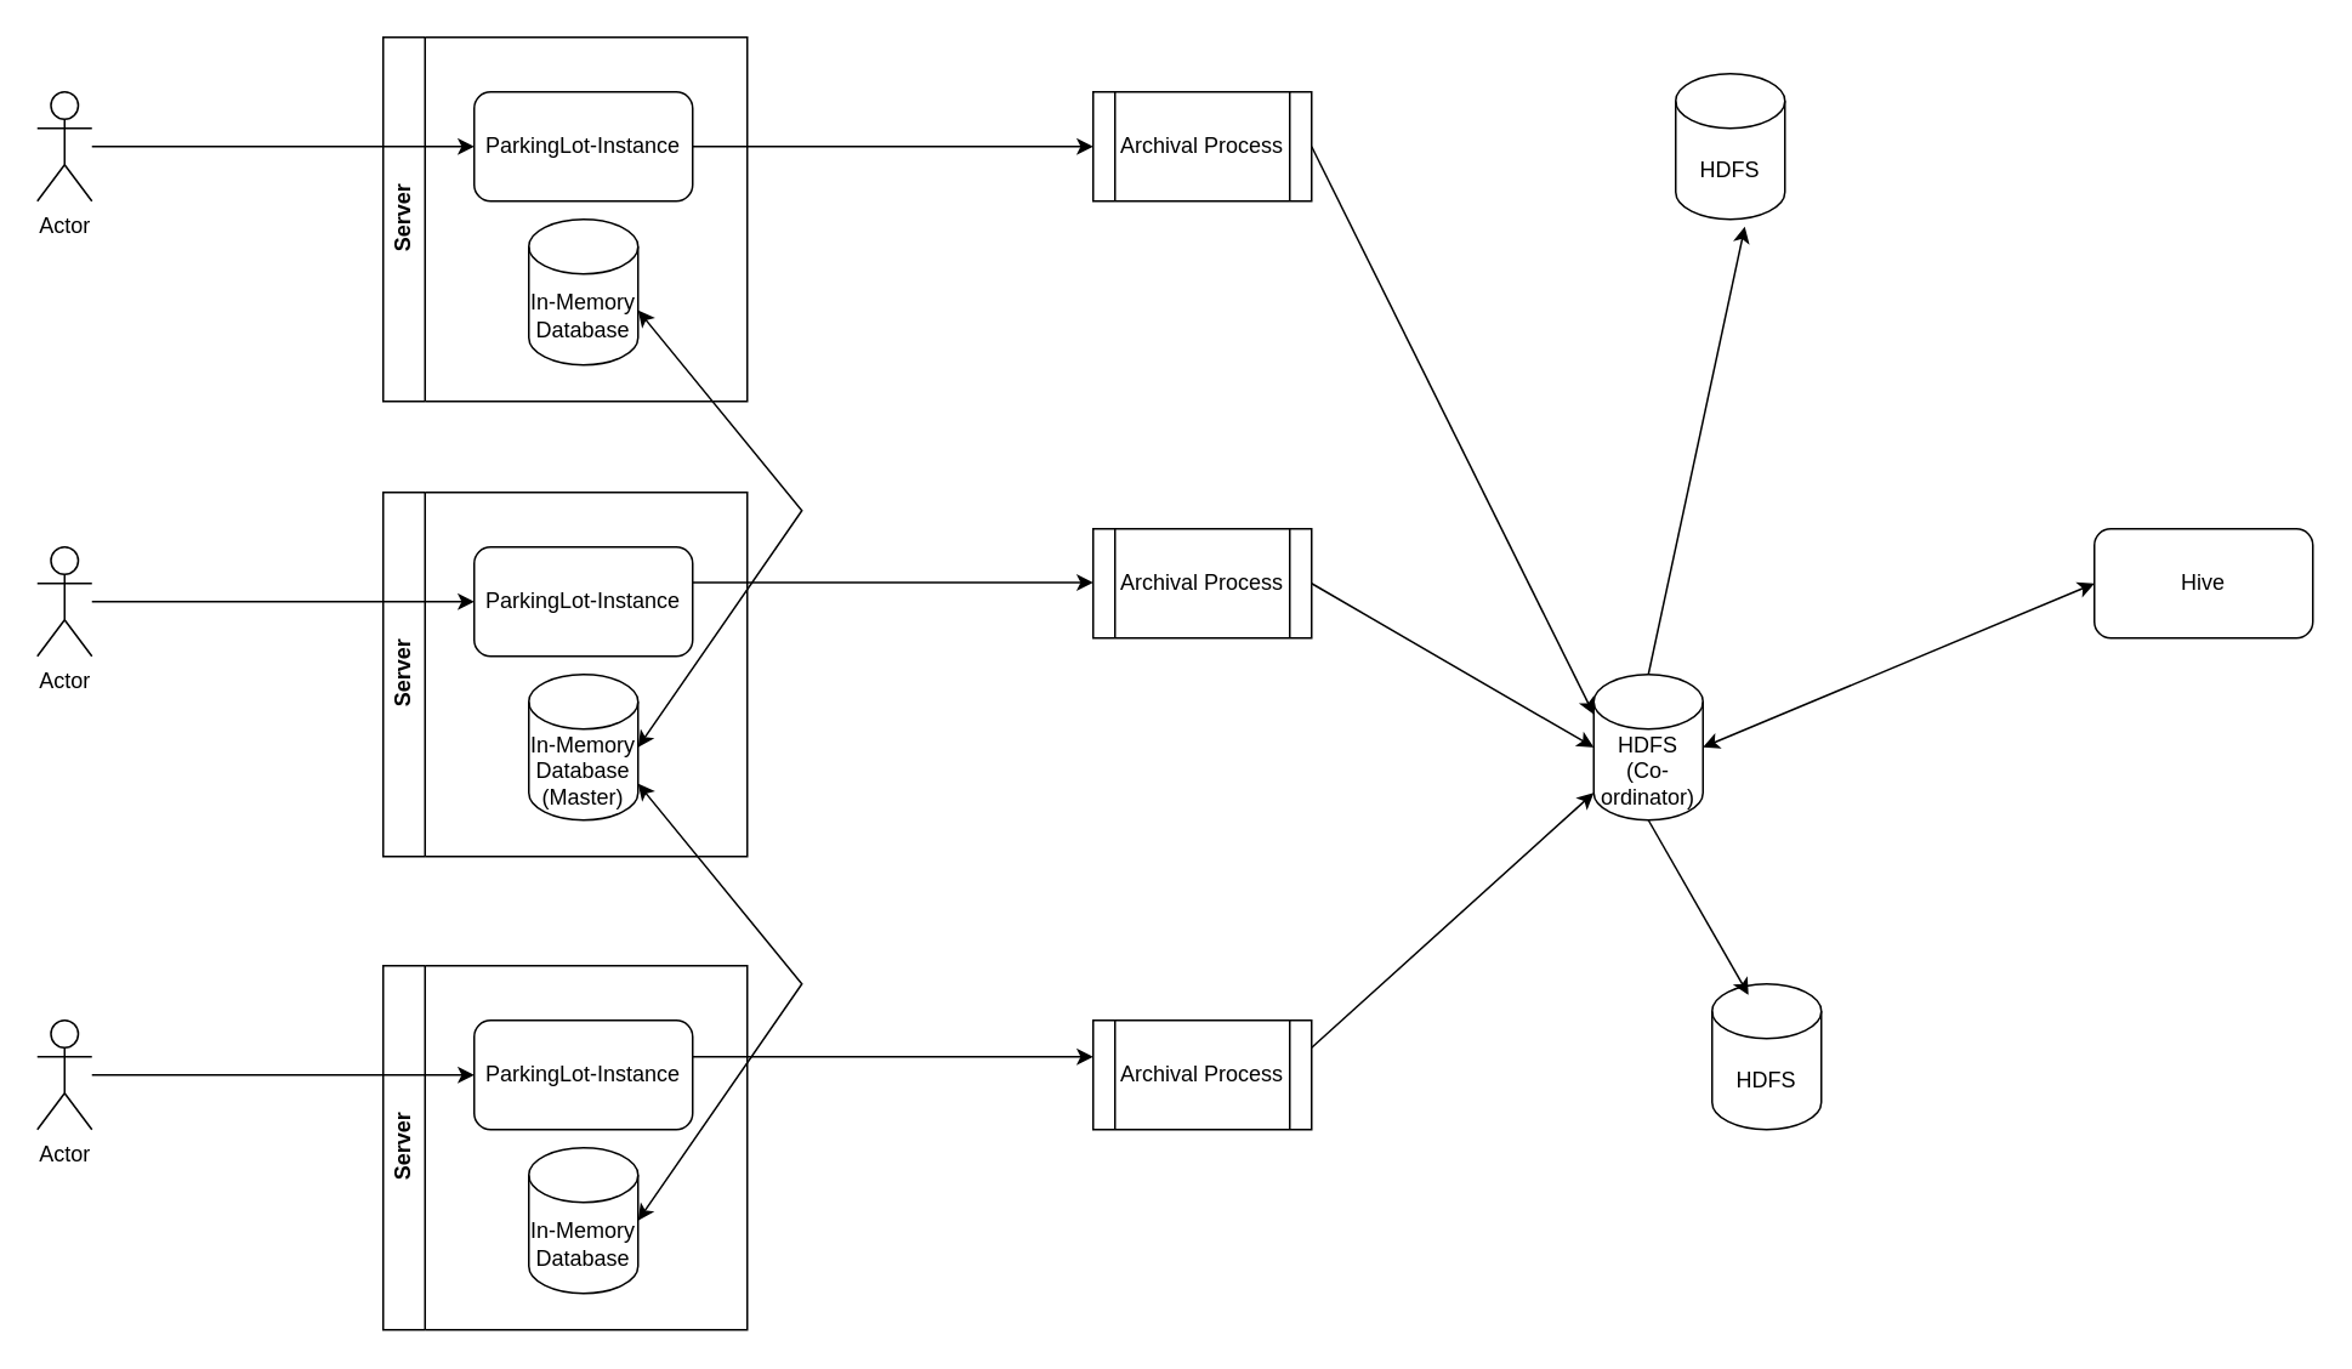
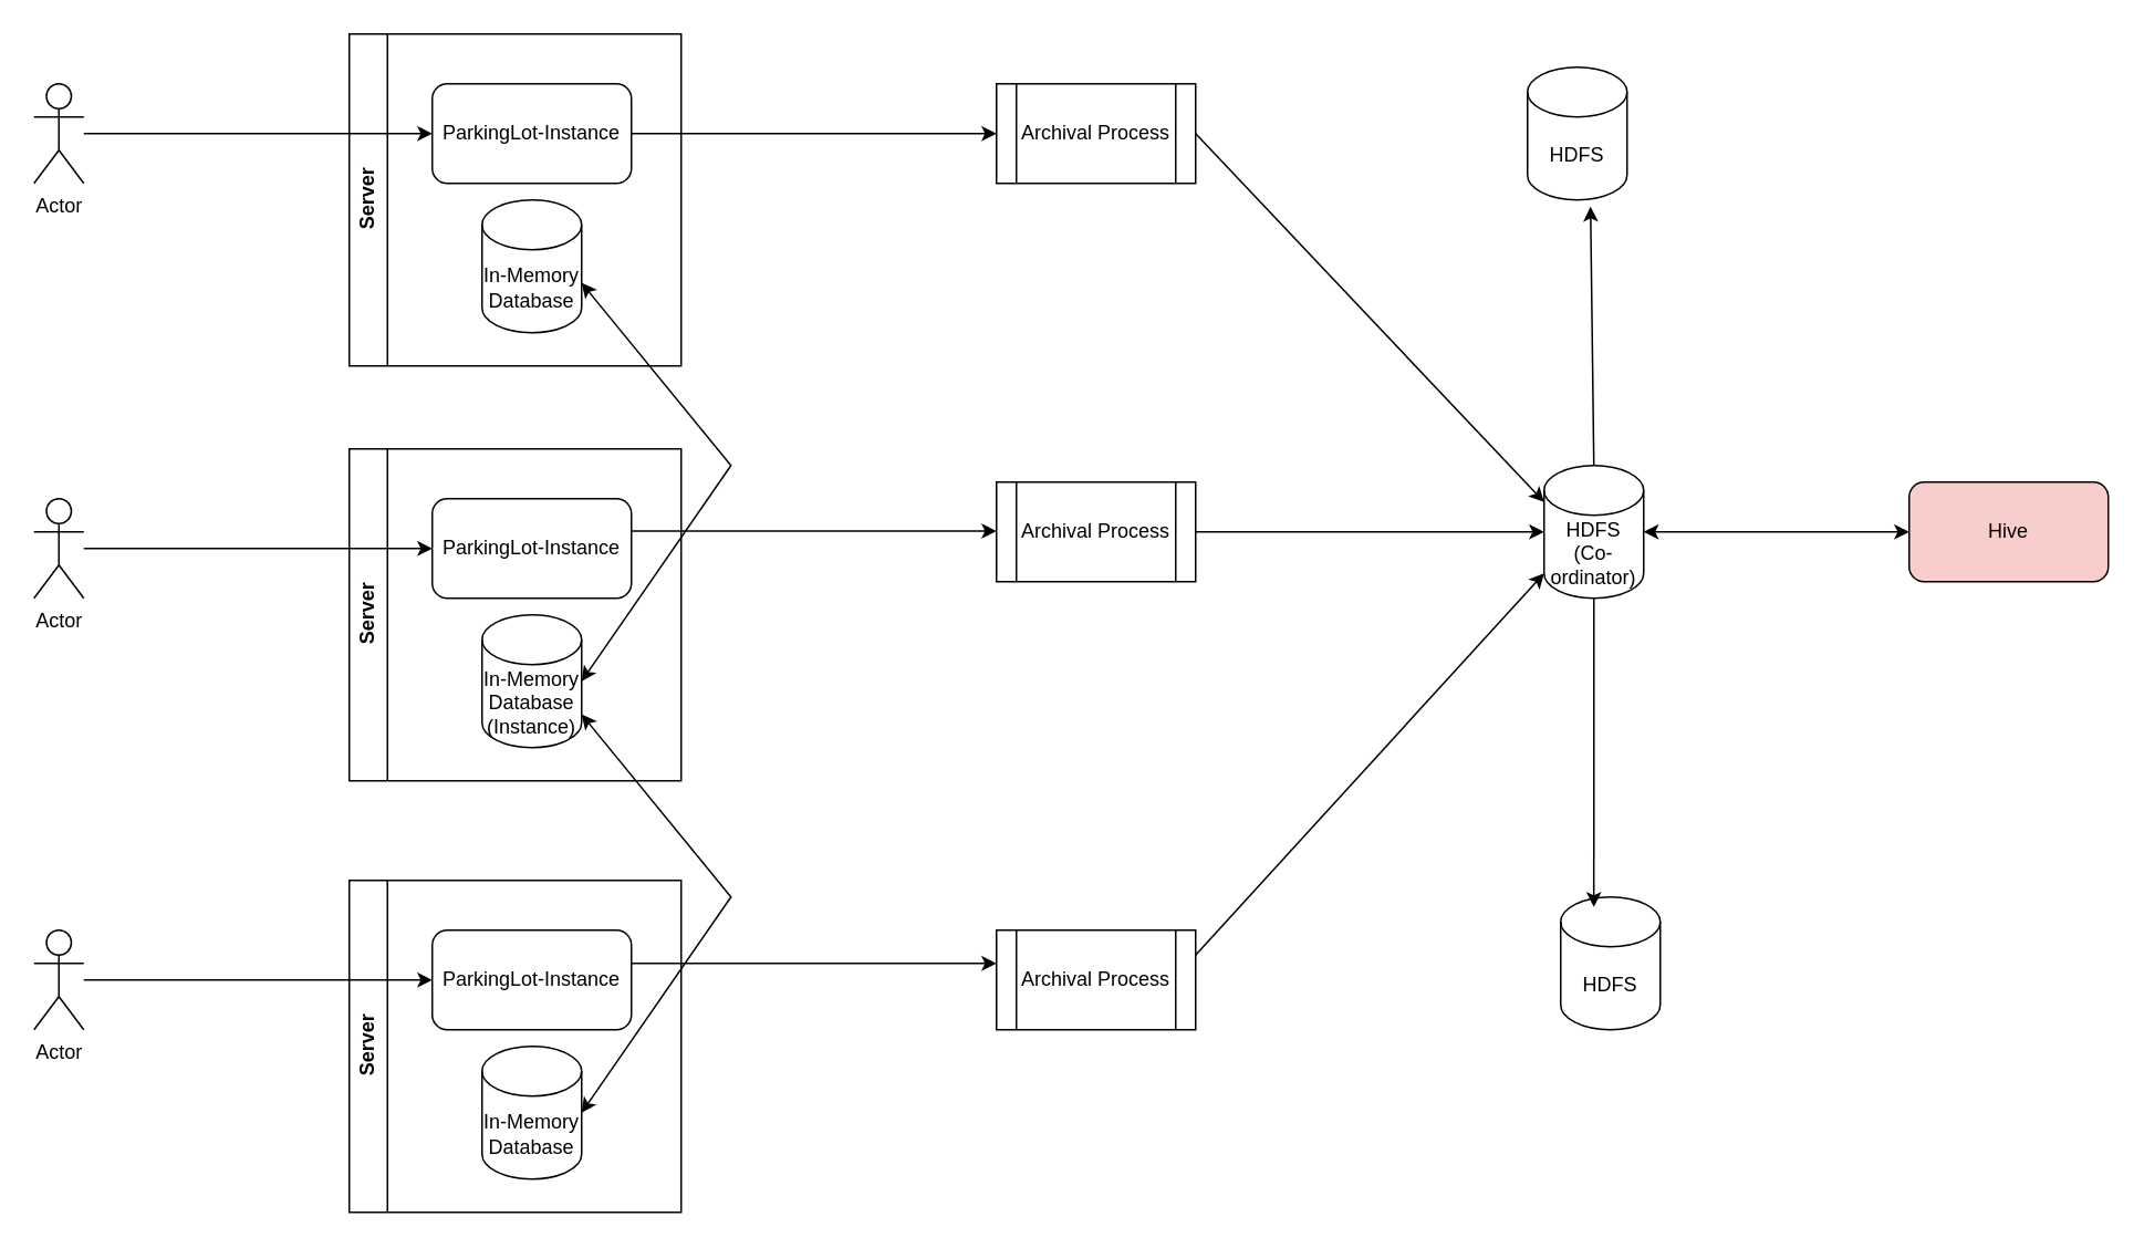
  <mxCell id="0" />
  <mxCell id="1" parent="0" />
  <mxCell id="2" value="ParkingLot-Instance" style="rounded=1;whiteSpace=wrap;html=1;" vertex="1" parent="1"><mxGeometry x="260" y="300" width="120" height="60" as="geometry" /></mxCell>
- <mxCell id="3" value="In-Memory&lt;br&gt;Database&lt;br&gt;(Master)" style="shape=cylinder3;whiteSpace=wrap;html=1;boundedLbl=1;backgroundOutline=1;size=15;" vertex="1" parent="1"><mxGeometry x="290" y="370" width="60" height="80" as="geometry" /></mxCell>
+ <mxCell id="3" value="In-Memory&lt;br&gt;Database&lt;br&gt;(Instance)" style="shape=cylinder3;whiteSpace=wrap;html=1;boundedLbl=1;backgroundOutline=1;size=15;" vertex="1" parent="1"><mxGeometry x="290" y="370" width="60" height="80" as="geometry" /></mxCell>
  <mxCell id="4" value="Server" style="swimlane;horizontal=0;whiteSpace=wrap;html=1;" vertex="1" parent="1"><mxGeometry x="210" y="270" width="200" height="200" as="geometry" /></mxCell>
  <mxCell id="5" value="ParkingLot-Instance" style="rounded=1;whiteSpace=wrap;html=1;" vertex="1" parent="1"><mxGeometry x="260" y="50" width="120" height="60" as="geometry" /></mxCell>
  <mxCell id="6" value="In-Memory&lt;br&gt;Database" style="shape=cylinder3;whiteSpace=wrap;html=1;boundedLbl=1;backgroundOutline=1;size=15;" vertex="1" parent="1"><mxGeometry x="290" y="120" width="60" height="80" as="geometry" /></mxCell>
  <mxCell id="7" value="Server" style="swimlane;horizontal=0;whiteSpace=wrap;html=1;" vertex="1" parent="1"><mxGeometry x="210" y="20" width="200" height="200" as="geometry" /></mxCell>
  <mxCell id="8" value="ParkingLot-Instance" style="rounded=1;whiteSpace=wrap;html=1;" vertex="1" parent="1"><mxGeometry x="260" y="560" width="120" height="60" as="geometry" /></mxCell>
  <mxCell id="9" value="In-Memory&lt;br&gt;Database" style="shape=cylinder3;whiteSpace=wrap;html=1;boundedLbl=1;backgroundOutline=1;size=15;" vertex="1" parent="1"><mxGeometry x="290" y="630" width="60" height="80" as="geometry" /></mxCell>
  <mxCell id="10" value="Server" style="swimlane;horizontal=0;whiteSpace=wrap;html=1;" vertex="1" parent="1"><mxGeometry x="210" y="530" width="200" height="200" as="geometry" /></mxCell>
  <mxCell id="11" value="Actor" style="shape=umlActor;verticalLabelPosition=bottom;verticalAlign=top;html=1;outlineConnect=0;" vertex="1" parent="1"><mxGeometry x="20" y="300" width="30" height="60" as="geometry" /></mxCell>
  <mxCell id="12" value="" style="endArrow=classic;html=1;rounded=0;" edge="1" parent="1" source="11" target="2"><mxGeometry width="50" height="50" relative="1" as="geometry"><mxPoint x="-10" y="420" as="sourcePoint" /><mxPoint x="60.711" y="370" as="targetPoint" /></mxGeometry></mxCell>
  <mxCell id="13" value="Actor" style="shape=umlActor;verticalLabelPosition=bottom;verticalAlign=top;html=1;outlineConnect=0;" vertex="1" parent="1"><mxGeometry x="20" y="560" width="30" height="60" as="geometry" /></mxCell>
  <mxCell id="14" value="" style="endArrow=classic;html=1;rounded=0;" edge="1" parent="1" source="13"><mxGeometry width="50" height="50" relative="1" as="geometry"><mxPoint x="-10" y="680" as="sourcePoint" /><mxPoint x="260" y="590" as="targetPoint" /></mxGeometry></mxCell>
  <mxCell id="15" value="Actor" style="shape=umlActor;verticalLabelPosition=bottom;verticalAlign=top;html=1;outlineConnect=0;" vertex="1" parent="1"><mxGeometry x="20" y="50" width="30" height="60" as="geometry" /></mxCell>
  <mxCell id="16" value="" style="endArrow=classic;html=1;rounded=0;" edge="1" parent="1" source="15"><mxGeometry width="50" height="50" relative="1" as="geometry"><mxPoint x="-10" y="170" as="sourcePoint" /><mxPoint x="260" y="80" as="targetPoint" /></mxGeometry></mxCell>
  <mxCell id="17" value="HDFS" style="shape=cylinder3;whiteSpace=wrap;html=1;boundedLbl=1;backgroundOutline=1;size=15;" vertex="1" parent="1"><mxGeometry x="920" y="40" width="60" height="80" as="geometry" /></mxCell>
- <mxCell id="18" value="HDFS&lt;br&gt;(Co-ordinator)" style="shape=cylinder3;whiteSpace=wrap;html=1;boundedLbl=1;backgroundOutline=1;size=15;" vertex="1" parent="1"><mxGeometry x="875" y="370" width="60" height="80" as="geometry" /></mxCell>
+ <mxCell id="18" value="HDFS&lt;br&gt;(Co-ordinator)" style="shape=cylinder3;whiteSpace=wrap;html=1;boundedLbl=1;backgroundOutline=1;size=15;" vertex="1" parent="1"><mxGeometry x="930" y="280" width="60" height="80" as="geometry" /></mxCell>
  <mxCell id="19" value="HDFS" style="shape=cylinder3;whiteSpace=wrap;html=1;boundedLbl=1;backgroundOutline=1;size=15;" vertex="1" parent="1"><mxGeometry x="940" y="540" width="60" height="80" as="geometry" /></mxCell>
  <mxCell id="20" value="Archival Process" style="shape=process;whiteSpace=wrap;html=1;backgroundOutline=1;" vertex="1" parent="1"><mxGeometry x="600" y="50" width="120" height="60" as="geometry" /></mxCell>
  <mxCell id="21" value="Archival Process" style="shape=process;whiteSpace=wrap;html=1;backgroundOutline=1;" vertex="1" parent="1"><mxGeometry x="600" y="290" width="120" height="60" as="geometry" /></mxCell>
  <mxCell id="22" value="Archival Process" style="shape=process;whiteSpace=wrap;html=1;backgroundOutline=1;" vertex="1" parent="1"><mxGeometry x="600" y="560" width="120" height="60" as="geometry" /></mxCell>
  <mxCell id="23" value="" style="endArrow=classic;startArrow=classic;html=1;rounded=0;exitX=1;exitY=0.5;exitDx=0;exitDy=0;exitPerimeter=0;" edge="1" parent="1" source="3"><mxGeometry width="50" height="50" relative="1" as="geometry"><mxPoint x="480" y="270" as="sourcePoint" /><mxPoint x="350" y="170" as="targetPoint" /><Array as="points"><mxPoint x="440" y="280" /></Array></mxGeometry></mxCell>
  <mxCell id="24" value="" style="endArrow=classic;startArrow=classic;html=1;rounded=0;exitX=1;exitY=0.5;exitDx=0;exitDy=0;exitPerimeter=0;" edge="1" parent="1"><mxGeometry width="50" height="50" relative="1" as="geometry"><mxPoint x="350" y="670" as="sourcePoint" /><mxPoint x="350" y="430" as="targetPoint" /><Array as="points"><mxPoint x="440" y="540" /></Array></mxGeometry></mxCell>
  <mxCell id="25" value="" style="endArrow=classic;html=1;rounded=0;exitX=1;exitY=0.5;exitDx=0;exitDy=0;entryX=0;entryY=0.5;entryDx=0;entryDy=0;" edge="1" parent="1" source="5" target="20"><mxGeometry width="50" height="50" relative="1" as="geometry"><mxPoint x="490" y="290" as="sourcePoint" /><mxPoint x="540" y="240" as="targetPoint" /></mxGeometry></mxCell>
  <mxCell id="26" value="" style="endArrow=classic;html=1;rounded=0;exitX=1;exitY=0.5;exitDx=0;exitDy=0;entryX=0;entryY=0.5;entryDx=0;entryDy=0;" edge="1" parent="1"><mxGeometry width="50" height="50" relative="1" as="geometry"><mxPoint x="380" y="319.5" as="sourcePoint" /><mxPoint x="600" y="319.5" as="targetPoint" /></mxGeometry></mxCell>
  <mxCell id="27" value="" style="endArrow=classic;html=1;rounded=0;exitX=1;exitY=0.5;exitDx=0;exitDy=0;entryX=0;entryY=0.5;entryDx=0;entryDy=0;" edge="1" parent="1"><mxGeometry width="50" height="50" relative="1" as="geometry"><mxPoint x="380" y="580" as="sourcePoint" /><mxPoint x="600" y="580" as="targetPoint" /></mxGeometry></mxCell>
  <mxCell id="28" value="" style="endArrow=classic;html=1;rounded=0;exitX=1;exitY=0.5;exitDx=0;exitDy=0;entryX=0;entryY=0.275;entryDx=0;entryDy=0;entryPerimeter=0;" edge="1" parent="1" source="20" target="18"><mxGeometry width="50" height="50" relative="1" as="geometry"><mxPoint x="730" y="250" as="sourcePoint" /><mxPoint x="780" y="200" as="targetPoint" /></mxGeometry></mxCell>
  <mxCell id="29" value="" style="endArrow=classic;html=1;rounded=0;exitX=1;exitY=0.5;exitDx=0;exitDy=0;entryX=0;entryY=0.5;entryDx=0;entryDy=0;entryPerimeter=0;" edge="1" parent="1" source="21" target="18"><mxGeometry width="50" height="50" relative="1" as="geometry"><mxPoint x="680" y="500" as="sourcePoint" /><mxPoint x="730" y="450" as="targetPoint" /></mxGeometry></mxCell>
  <mxCell id="30" value="" style="endArrow=classic;html=1;rounded=0;exitX=1;exitY=0.25;exitDx=0;exitDy=0;entryX=0;entryY=1;entryDx=0;entryDy=-15;entryPerimeter=0;" edge="1" parent="1" source="22" target="18"><mxGeometry width="50" height="50" relative="1" as="geometry"><mxPoint x="600" y="500" as="sourcePoint" /><mxPoint x="650" y="450" as="targetPoint" /></mxGeometry></mxCell>
  <mxCell id="31" value="" style="endArrow=classic;html=1;rounded=0;exitX=0.5;exitY=0;exitDx=0;exitDy=0;exitPerimeter=0;entryX=0.633;entryY=1.05;entryDx=0;entryDy=0;entryPerimeter=0;" edge="1" parent="1" source="18" target="17"><mxGeometry width="50" height="50" relative="1" as="geometry"><mxPoint x="940" y="230" as="sourcePoint" /><mxPoint x="990" y="180" as="targetPoint" /></mxGeometry></mxCell>
  <mxCell id="32" value="" style="endArrow=classic;html=1;rounded=0;exitX=0.5;exitY=1;exitDx=0;exitDy=0;exitPerimeter=0;entryX=0.333;entryY=0.075;entryDx=0;entryDy=0;entryPerimeter=0;" edge="1" parent="1" source="18" target="19"><mxGeometry width="50" height="50" relative="1" as="geometry"><mxPoint x="1010" y="460" as="sourcePoint" /><mxPoint x="1060" y="410" as="targetPoint" /></mxGeometry></mxCell>
- <mxCell id="33" value="Hive" style="rounded=1;whiteSpace=wrap;html=1;" vertex="1" parent="1"><mxGeometry x="1150" y="290" width="120" height="60" as="geometry" /></mxCell>
+ <mxCell id="33" value="Hive" style="rounded=1;whiteSpace=wrap;html=1;fillColor=#f8cecc;" vertex="1" parent="1"><mxGeometry x="1150" y="290" width="120" height="60" as="geometry" /></mxCell>
  <mxCell id="34" value="" style="endArrow=classic;startArrow=classic;html=1;rounded=0;exitX=1;exitY=0.5;exitDx=0;exitDy=0;exitPerimeter=0;" edge="1" parent="1" source="18"><mxGeometry width="50" height="50" relative="1" as="geometry"><mxPoint x="970" y="430" as="sourcePoint" /><mxPoint x="1150" y="320" as="targetPoint" /></mxGeometry></mxCell>
